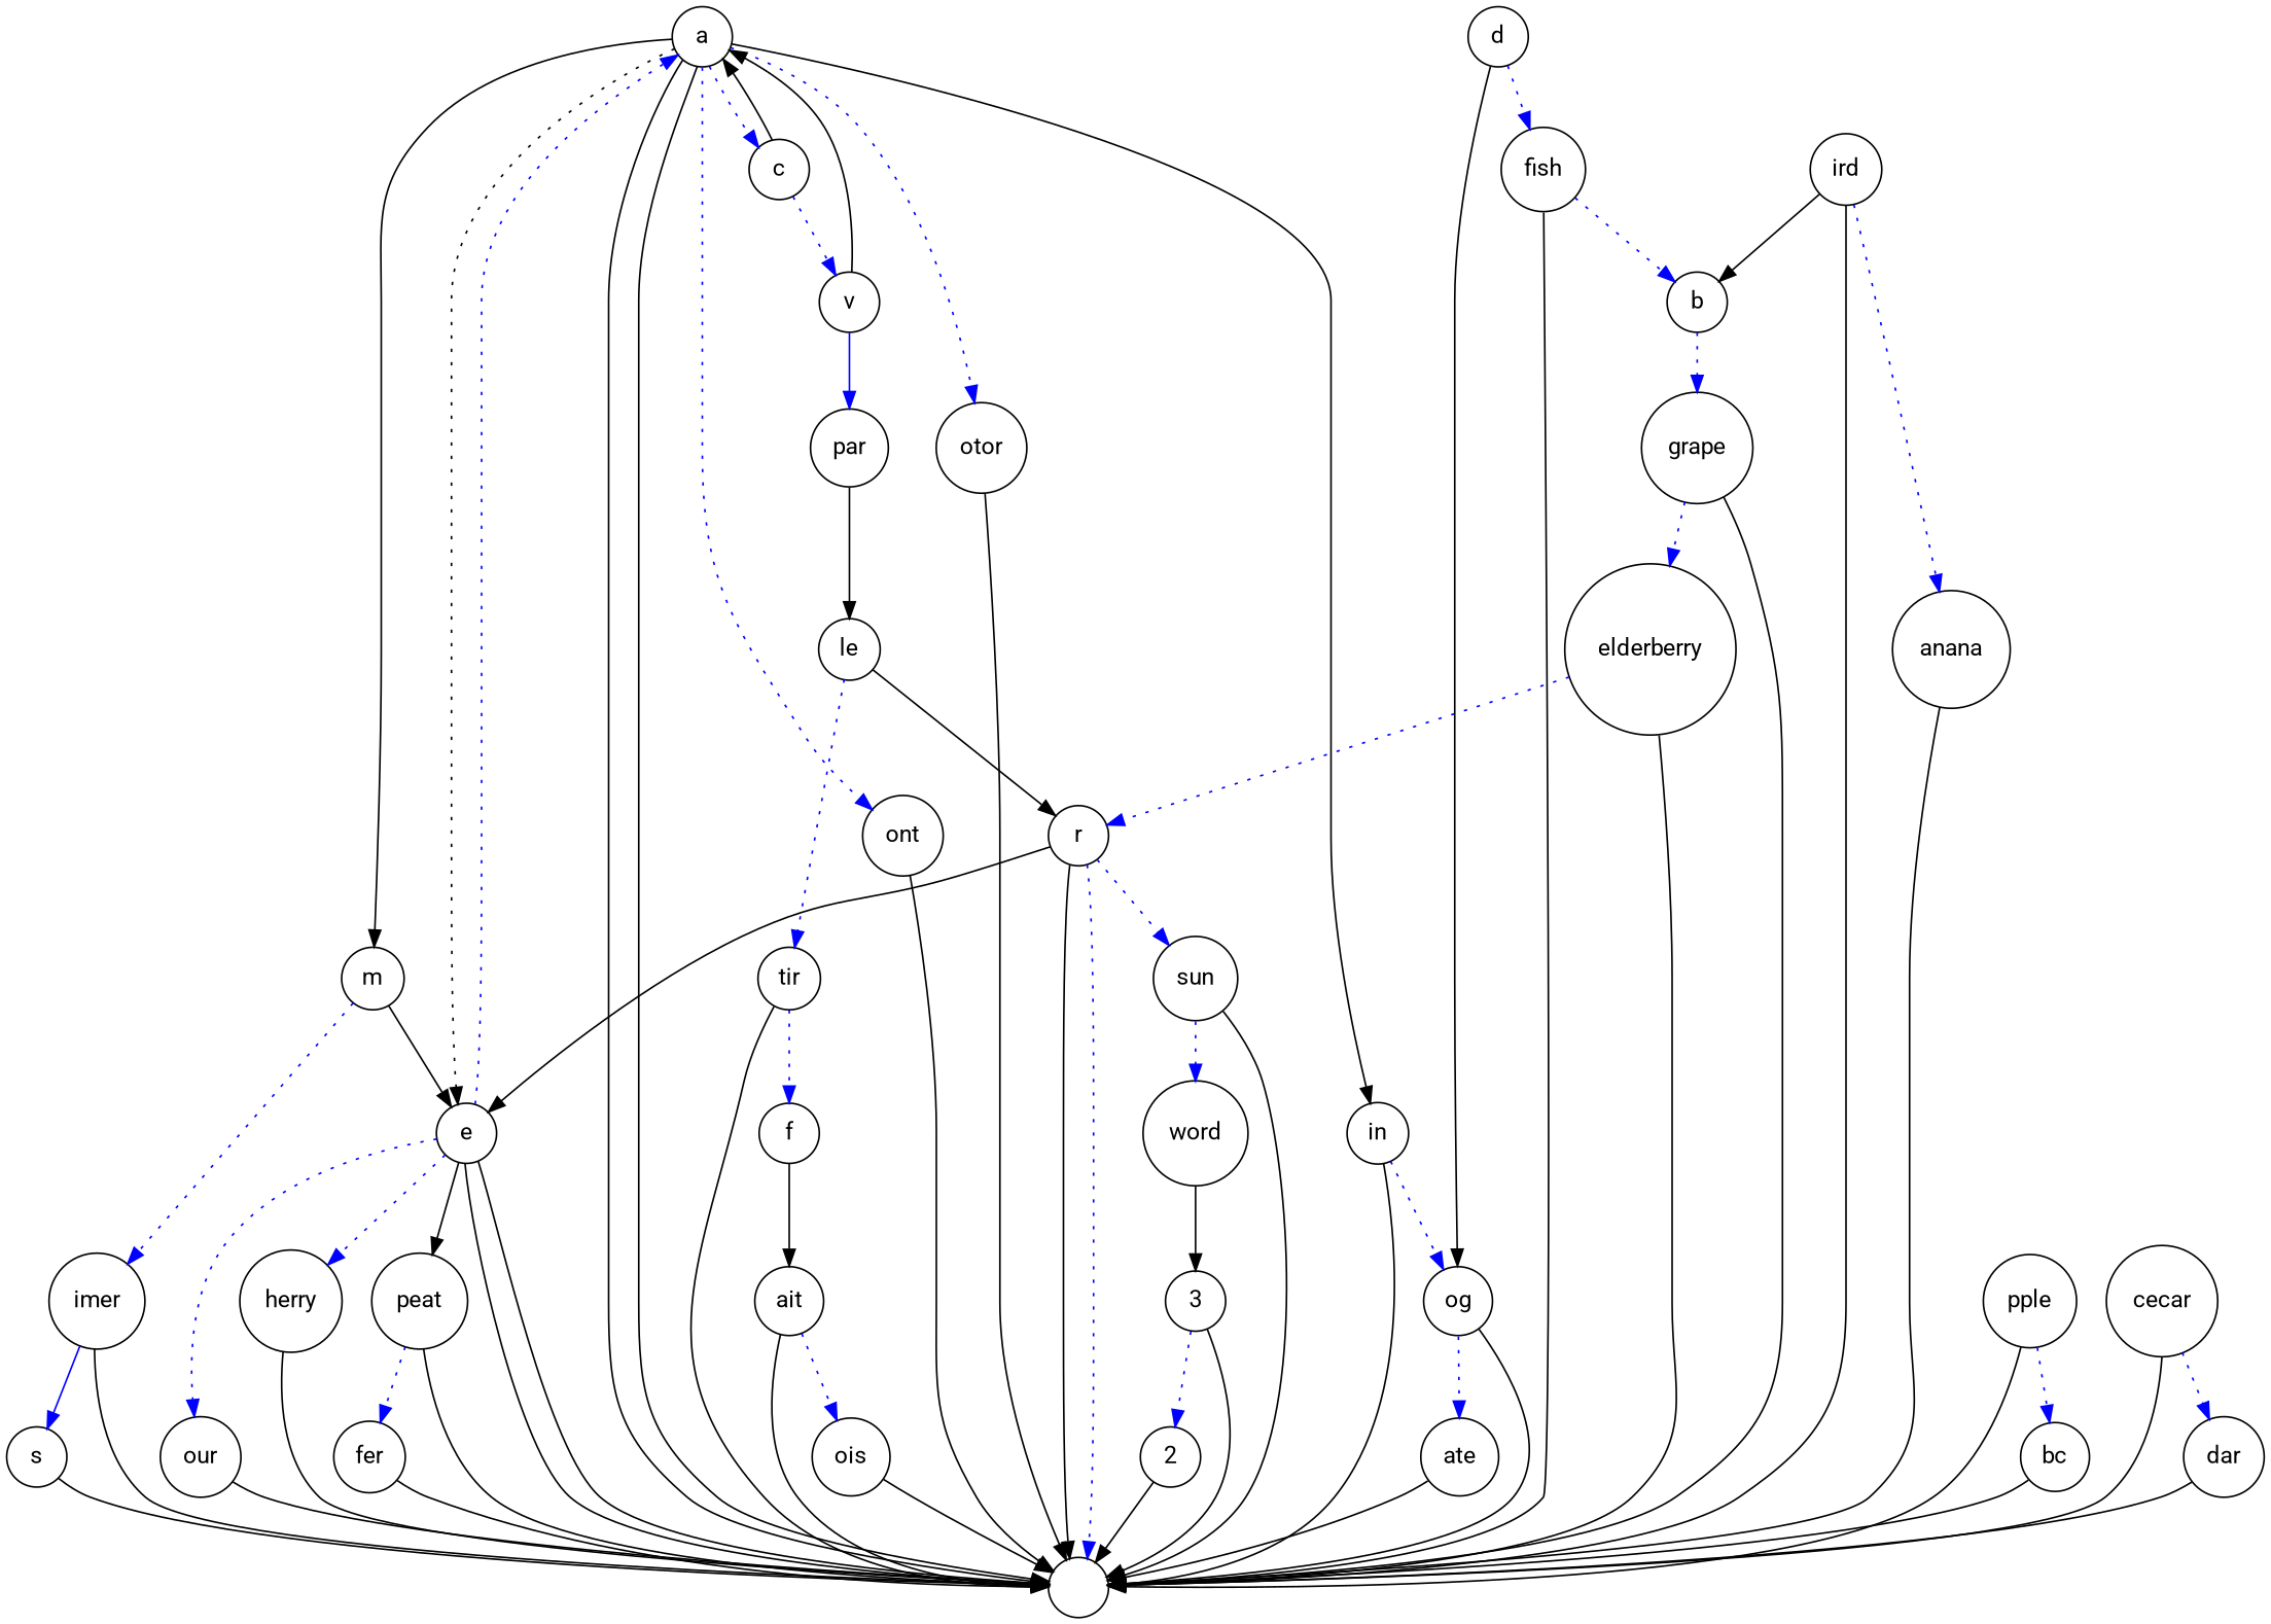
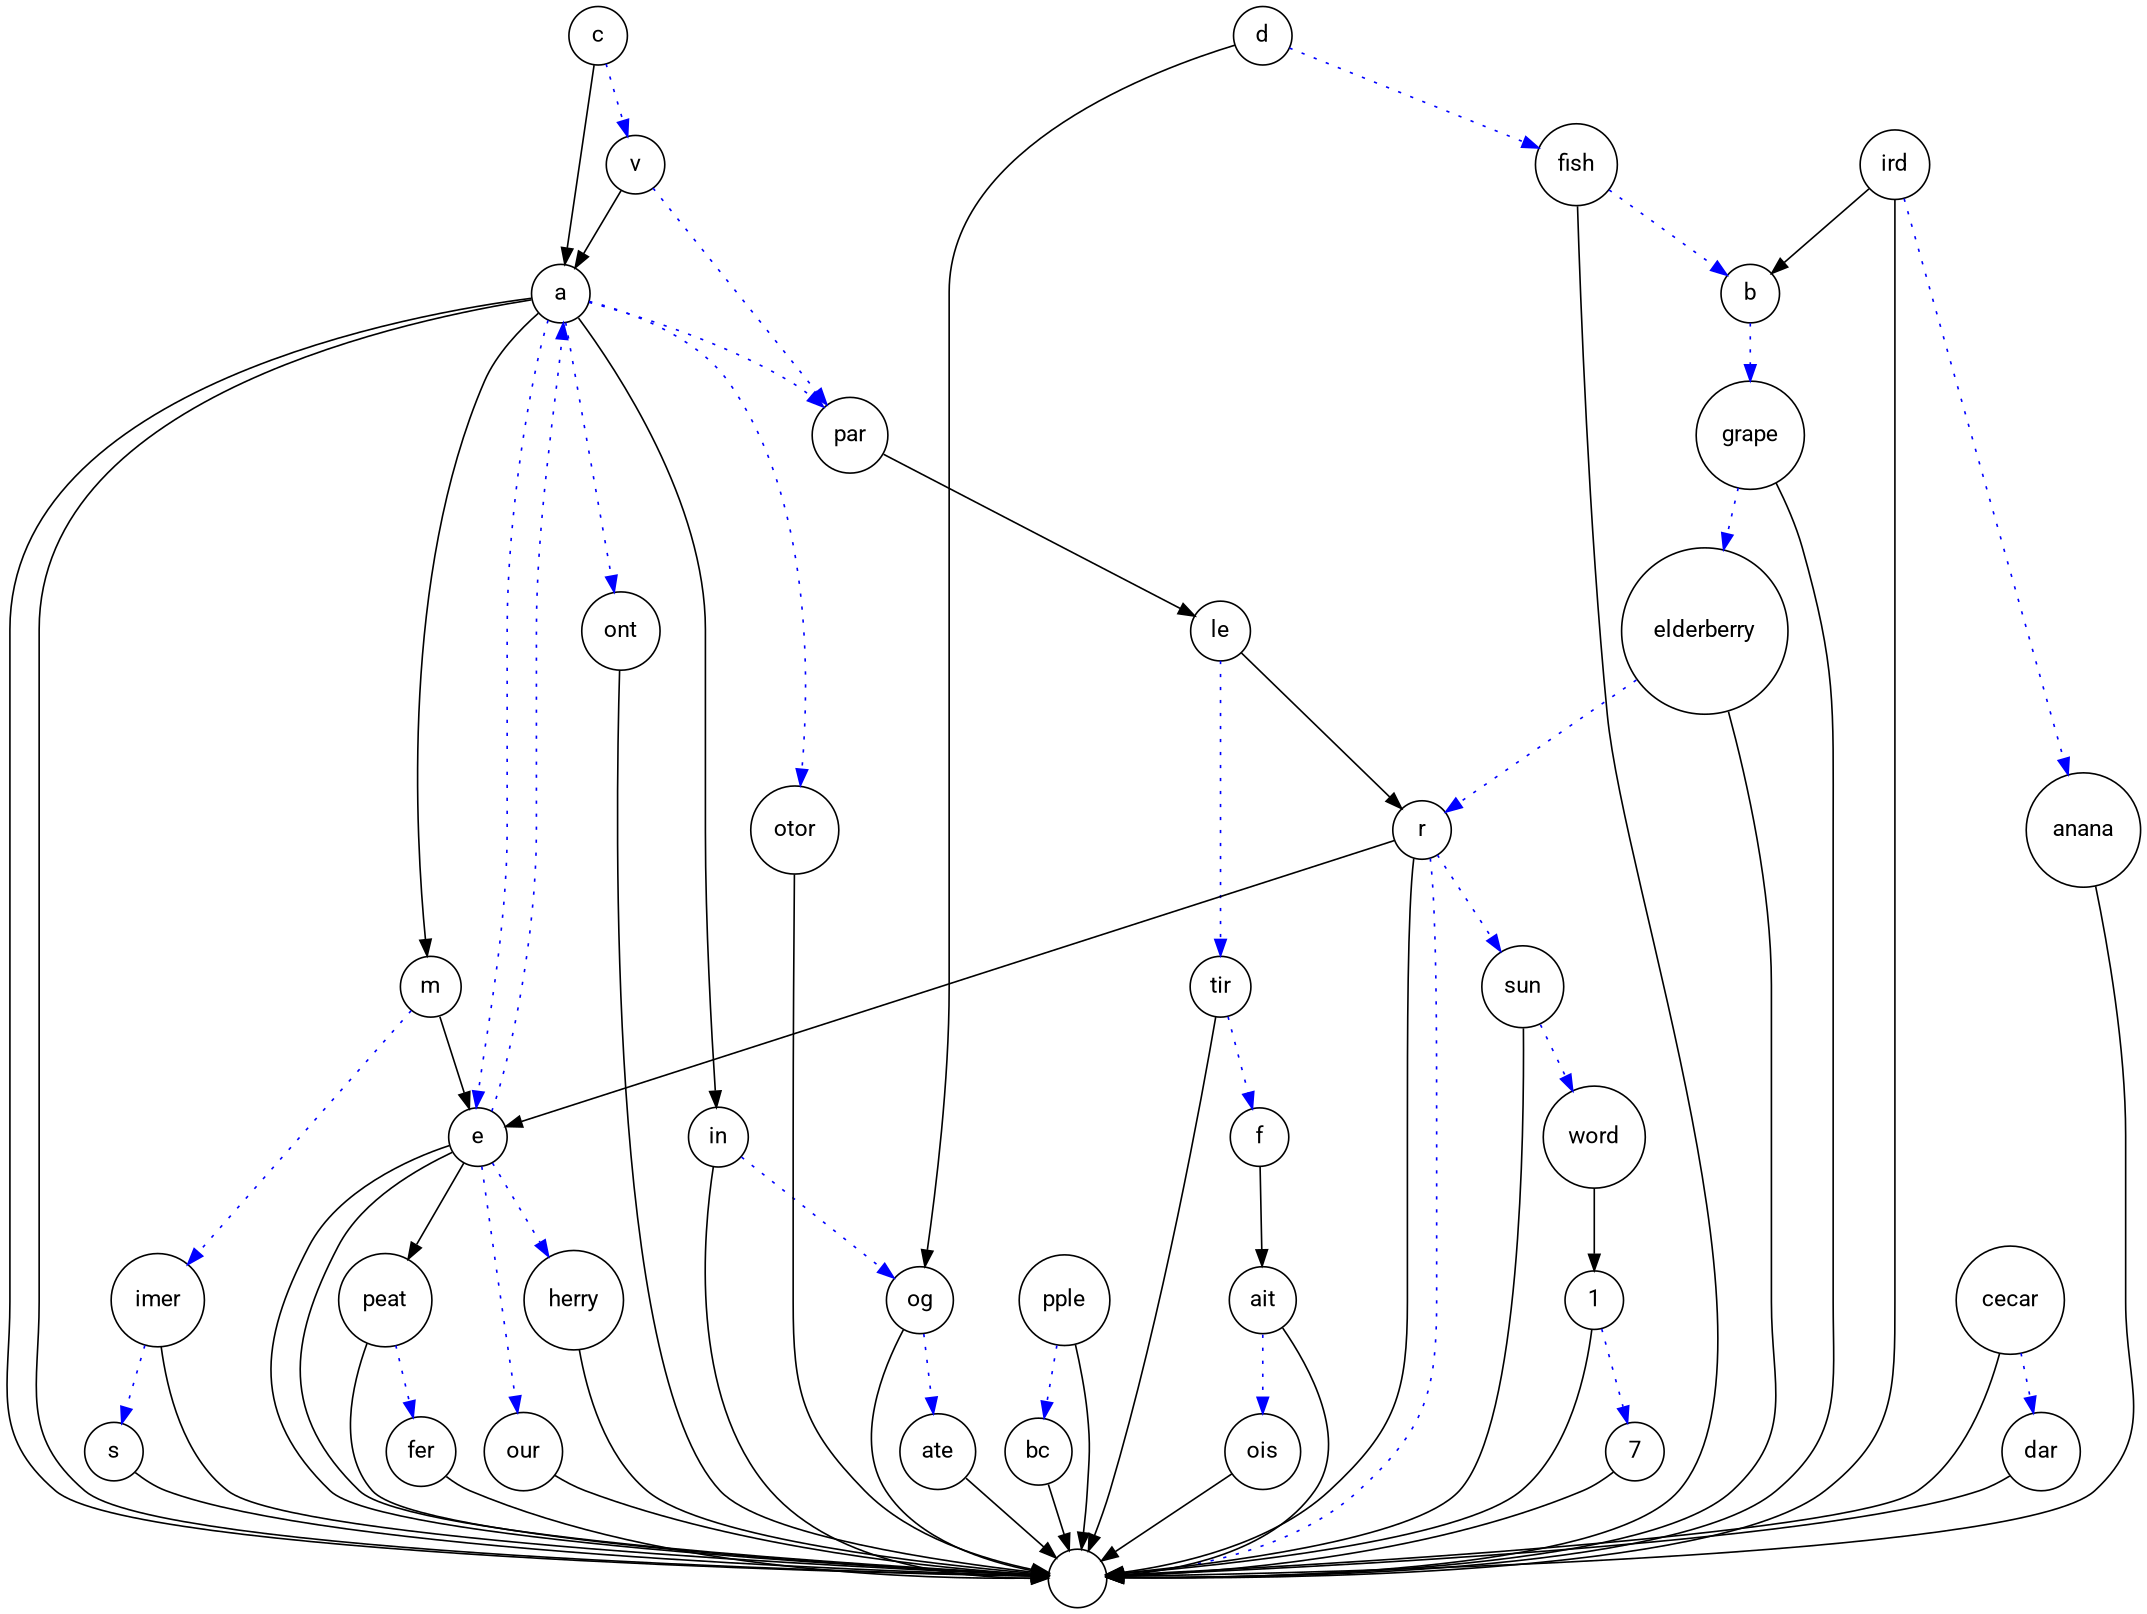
  digraph {
    fontname=Roboto
    node [fontname=Roboto shape=circle]
    edge [color=black fontname=Roboto]
    n1 [label=a]
    n2 [label=m]
    n3 [label=e]
    ""
    n5 [label=c]
    n6 [label=ont]
    n7 [label=in]
    n8 [label=otor]
    n9 [label=imer]
    n10 [label=our]
    n11 [label=herry]
    n12 [label=peat]
    n13 [label=v]
    n14 [label=og]
    n15 [label=s]
    n16 [label=fer]
    n17 [label=pple]
    n18 [label=bc]
    n19 [label=par]
    n20 [label=le]
    n21 [label=r]
    n22 [label=tir]
    n23 [label=d]
    n24 [label=fish]
    n25 [label=sun]
    n26 [label=f]
    n27 [label=word]
    n28 [label=ait]
    n29 [label=ois]
    n30 [label=ate]
    n31 [label=b]
    n32 [label=grape]
    n33 [label=ird]
    n34 [label=anana]
    n35 [label=elderberry]
    n36 [label=cecar]
    n37 [label=dar]
-   n38 [label=3]
-   n39 [label=2]
+   n38 [label=1]
+   n39 [label=7]
    n1 -> n2
-   n1 -> n3 [style=dotted]
+   n1 -> n3 [color=blue style=dotted]
    n1 -> ""
    n1 -> ""
-   n1 -> n5 [color=blue style=dotted]
+   n1 -> n19 [color=blue style=dotted]
    n1 -> n6 [color=blue style=dotted]
    n1 -> n7
    n1 -> n8 [color=blue style=dotted]
    n2 -> n3
    n2 -> n9 [color=blue style=dotted]
    n3 -> n1 [color=blue style=dotted]
    n3 -> ""
    n3 -> ""
    n3 -> n10 [color=blue style=dotted]
    n3 -> n11 [color=blue style=dotted]
    n3 -> n12
    n5 -> n1
    n5 -> n13 [color=blue style=dotted]
    n6 -> ""
    n7 -> ""
    n7 -> n14 [color=blue style=dotted]
    n8 -> ""
    n9 -> ""
-   n9 -> n15 [color=blue style=solid]
+   n9 -> n15 [color=blue style=dotted]
    n10 -> ""
    n11 -> ""
    n12 -> ""
    n12 -> n16 [color=blue style=dotted]
    n13 -> n1
-   n13 -> n19 [color=blue style=solid]
+   n13 -> n19 [color=blue style=dotted]
    n14 -> ""
    n14 -> n30 [color=blue style=dotted]
    n15 -> ""
    n16 -> ""
    n17 -> ""
    n17 -> n18 [color=blue style=dotted]
    n18 -> ""
    n19 -> n20
    n20 -> n21
    n20 -> n22 [color=blue style=dotted]
    n21 -> n3
    n21 -> ""
    n21 -> "" [color=blue style=dotted]
    n21 -> n25 [color=blue style=dotted]
    n22 -> ""
    n22 -> n26 [color=blue style=dotted]
    n23 -> n14
    n23 -> n24 [color=blue style=dotted]
    n24 -> ""
    n24 -> n31 [color=blue style=dotted]
    n25 -> ""
    n25 -> n27 [color=blue style=dotted]
    n26 -> n28
    n27 -> n38
    n28 -> ""
    n28 -> n29 [color=blue style=dotted]
    n29 -> ""
    n30 -> ""
    n31 -> n32 [color=blue style=dotted]
    n32 -> ""
    n32 -> n35 [color=blue style=dotted]
    n33 -> ""
    n33 -> n31
    n33 -> n34 [color=blue style=dotted]
    n34 -> ""
    n35 -> ""
    n35 -> n21 [color=blue style=dotted]
    n36 -> ""
    n36 -> n37 [color=blue style=dotted]
    n37 -> ""
    n38 -> ""
    n38 -> n39 [color=blue style=dotted]
    n39 -> ""
  }
